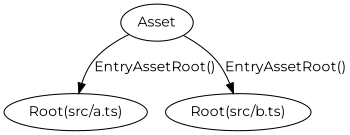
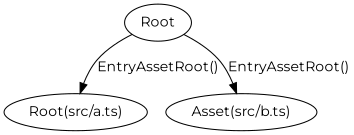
  digraph {
    fontname=Montserrat
    node [fontname=Montserrat]
    edge [fontname=Montserrat]
-   n1 [label=Asset]
+   n1 [label=Root]
    n2 [label="Root(src/a.ts)"]
-   n3 [label="Root(src/b.ts)"]
+   n3 [label="Asset(src/b.ts)"]
    n1 -> n2 [label="EntryAssetRoot()"]
    n1 -> n3 [label="EntryAssetRoot()"]
  }
